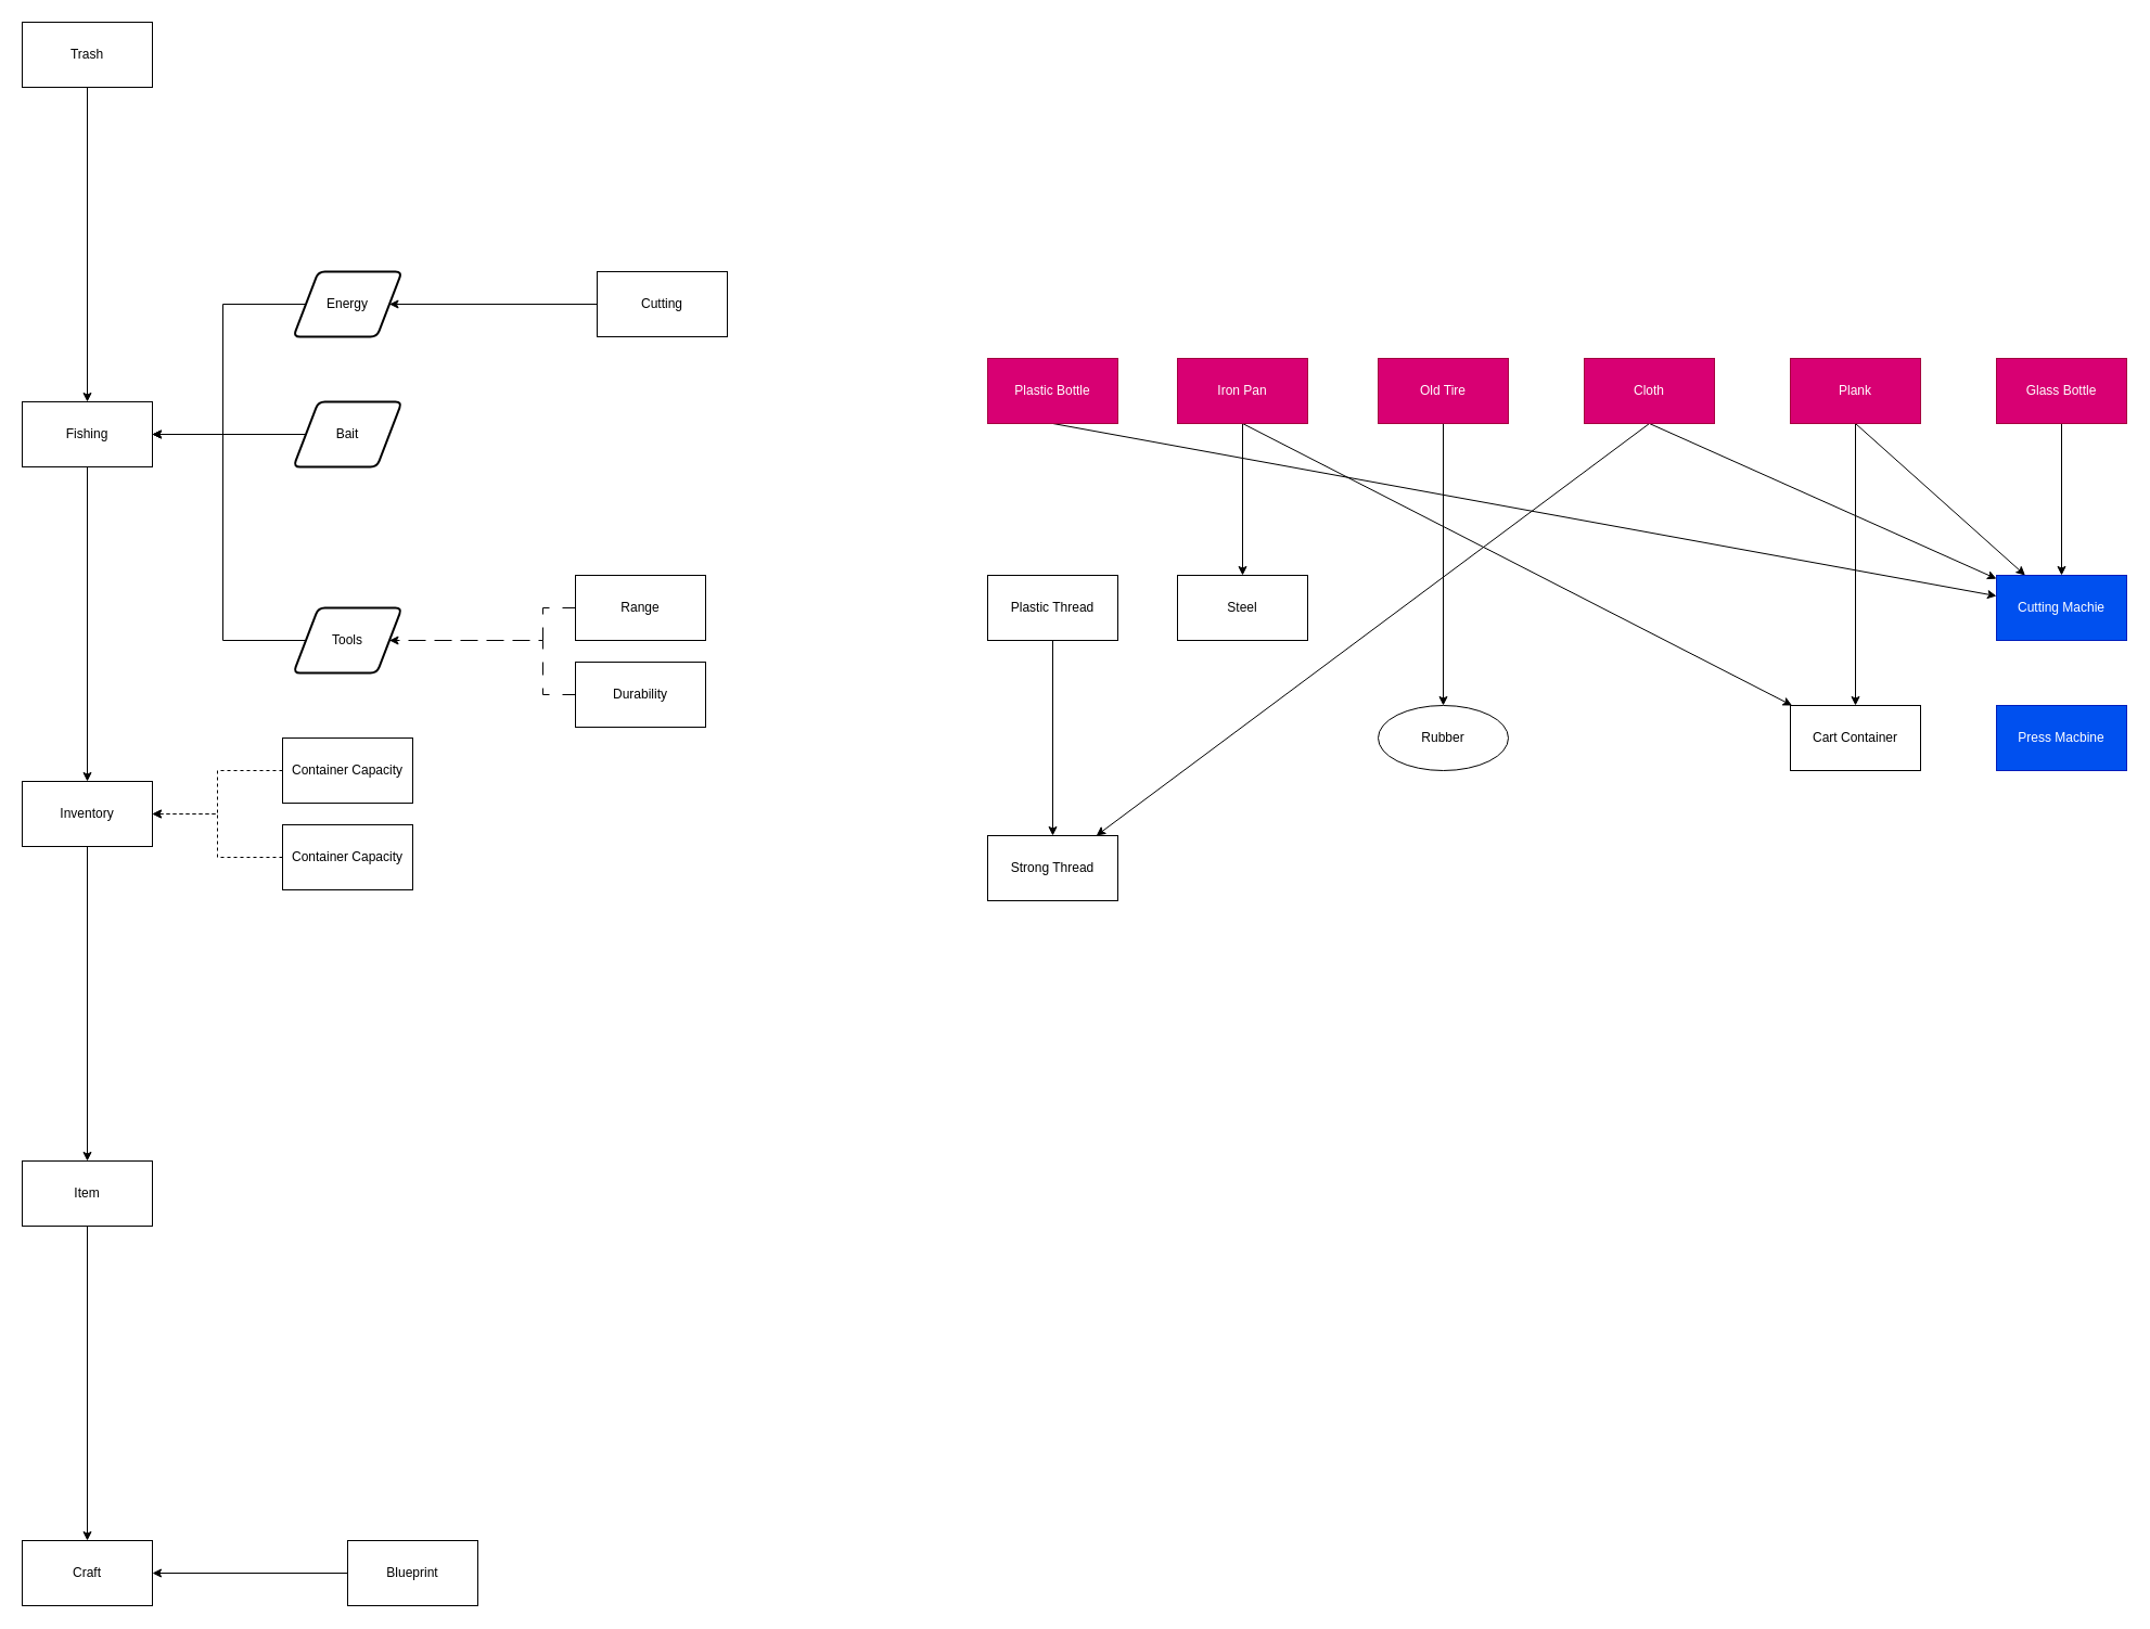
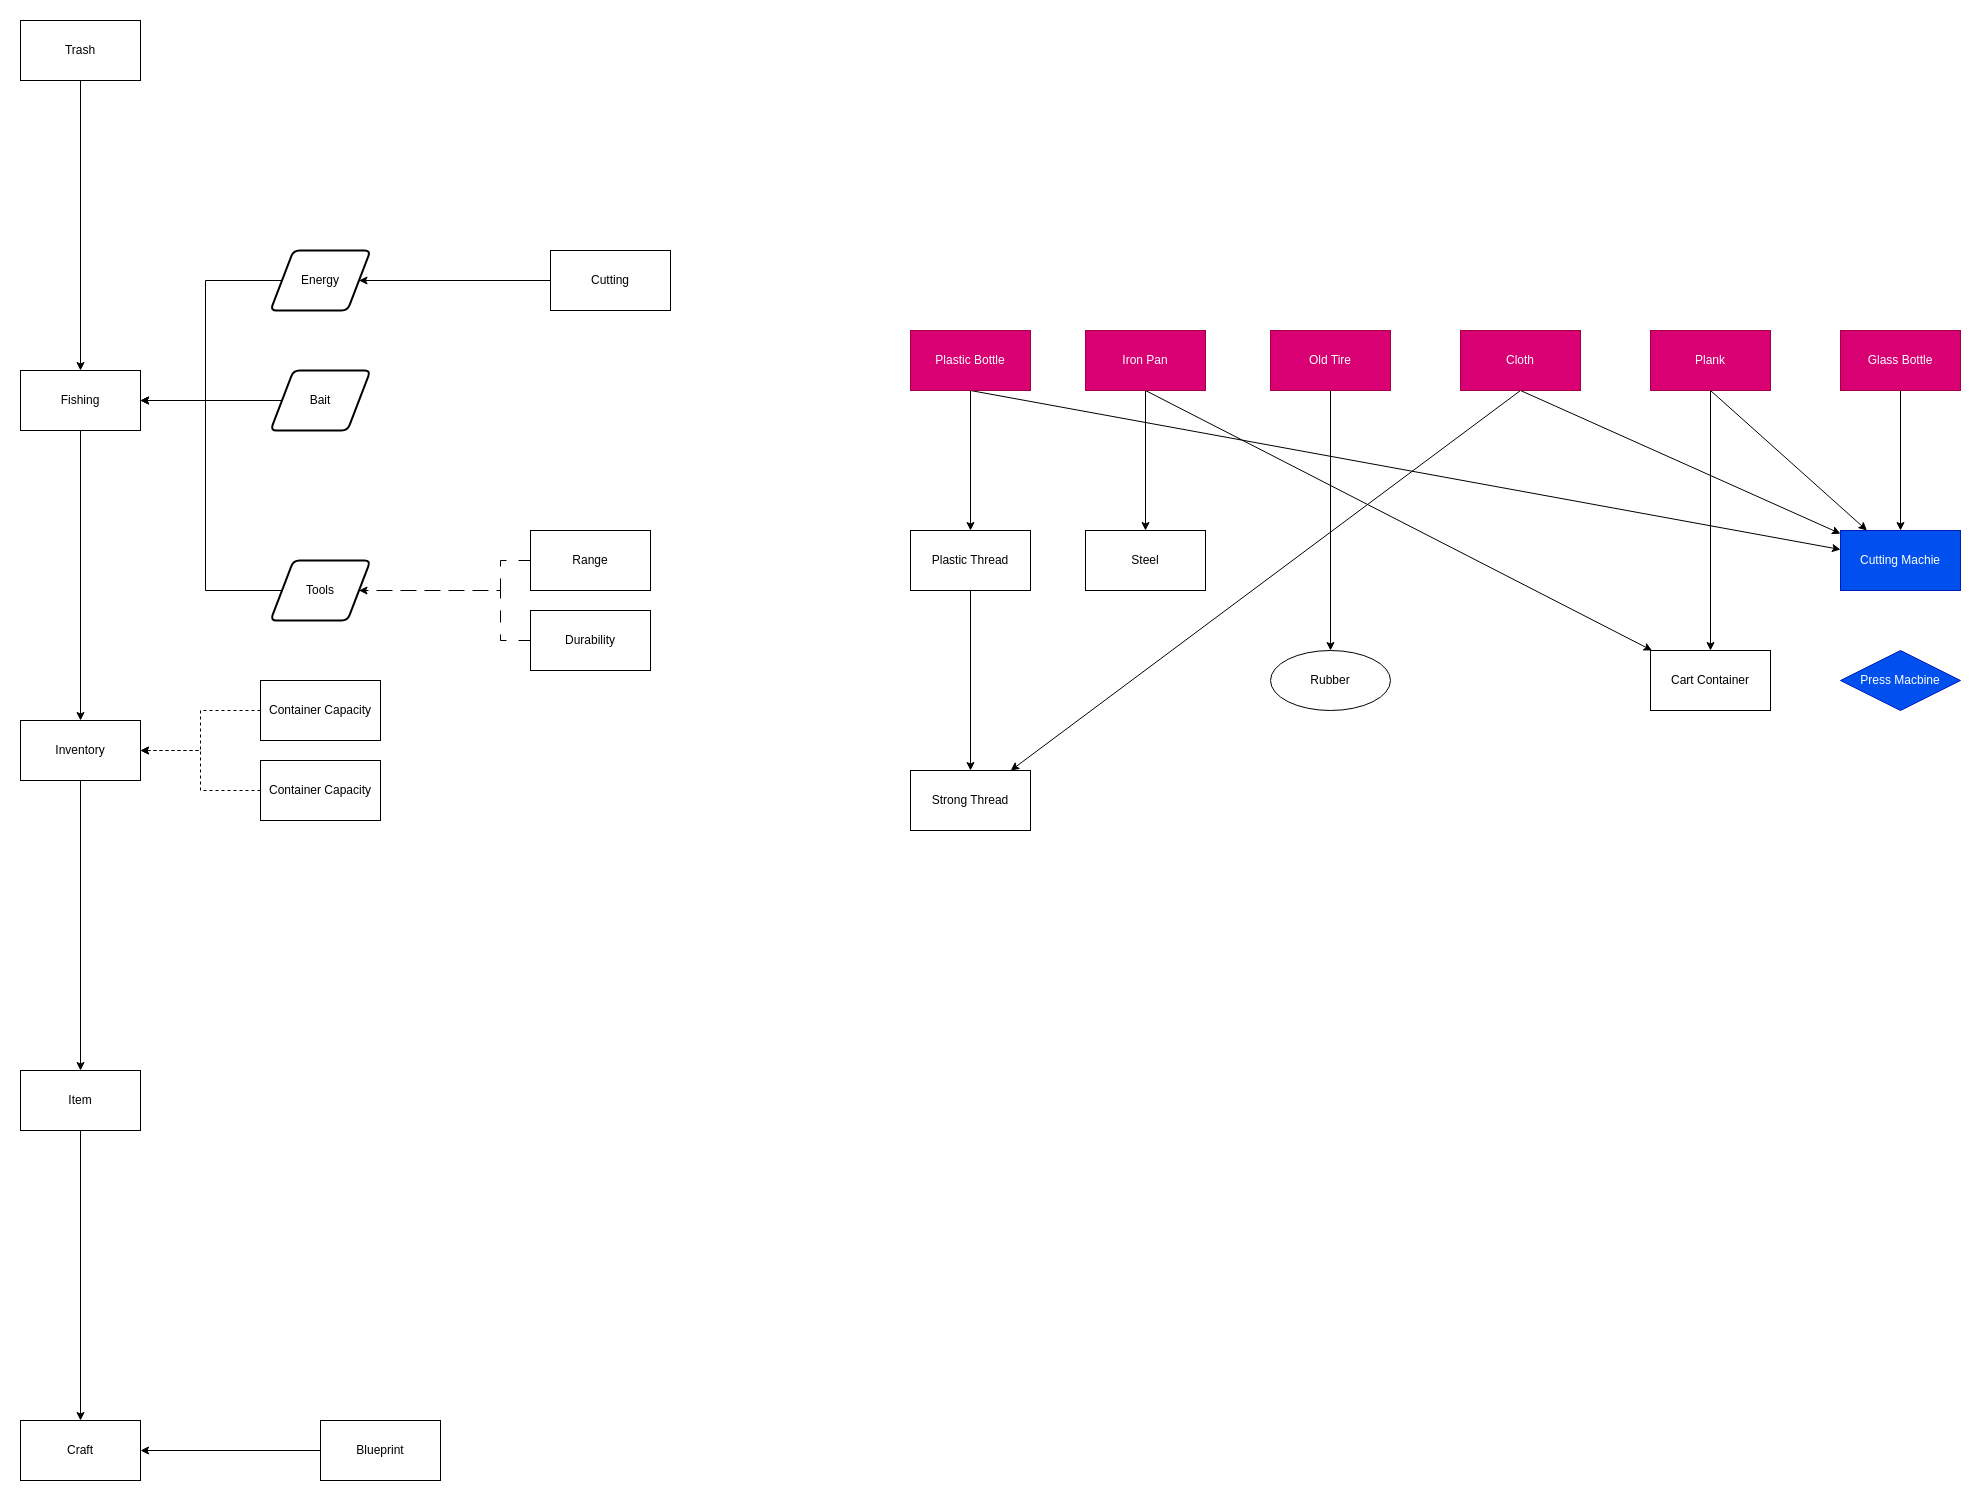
  <mxCell id="0" />
  <mxCell id="1" parent="0" />
  <mxCell id="2" value="" style="edgeStyle=orthogonalEdgeStyle;rounded=0;orthogonalLoop=1;jettySize=auto;html=1;" parent="1" source="3" target="5" edge="1"><mxGeometry relative="1" as="geometry" /></mxCell>
  <mxCell id="3" value="Trash" style="rounded=0;whiteSpace=wrap;html=1;" parent="1" vertex="1"><mxGeometry x="20" y="20" width="120" height="60" as="geometry" /></mxCell>
  <mxCell id="4" value="" style="edgeStyle=orthogonalEdgeStyle;rounded=0;orthogonalLoop=1;jettySize=auto;html=1;" parent="1" source="5" target="7" edge="1"><mxGeometry relative="1" as="geometry" /></mxCell>
  <mxCell id="5" value="Fishing" style="rounded=0;whiteSpace=wrap;html=1;" parent="1" vertex="1"><mxGeometry x="20" y="370" width="120" height="60" as="geometry" /></mxCell>
  <mxCell id="6" value="" style="edgeStyle=orthogonalEdgeStyle;rounded=0;orthogonalLoop=1;jettySize=auto;html=1;" parent="1" source="7" target="21" edge="1"><mxGeometry relative="1" as="geometry" /></mxCell>
  <mxCell id="7" value="Inventory" style="rounded=0;whiteSpace=wrap;html=1;" parent="1" vertex="1"><mxGeometry x="20" y="720" width="120" height="60" as="geometry" /></mxCell>
  <mxCell id="8" style="edgeStyle=orthogonalEdgeStyle;rounded=0;orthogonalLoop=1;jettySize=auto;html=1;entryX=1;entryY=0.5;entryDx=0;entryDy=0;exitX=0;exitY=0.5;exitDx=0;exitDy=0;dashed=1;dashPattern=12 12;" parent="1" source="9" target="17" edge="1"><mxGeometry relative="1" as="geometry"><Array as="points"><mxPoint x="500" y="640" /><mxPoint x="500" y="590" /></Array></mxGeometry></mxCell>
  <mxCell id="9" value="Durability" style="rounded=0;whiteSpace=wrap;html=1;" parent="1" vertex="1"><mxGeometry x="530" y="610" width="120" height="60" as="geometry" /></mxCell>
  <mxCell id="10" style="edgeStyle=orthogonalEdgeStyle;rounded=0;orthogonalLoop=1;jettySize=auto;html=1;entryX=1;entryY=0.5;entryDx=0;entryDy=0;" parent="1" source="11" target="28" edge="1"><mxGeometry relative="1" as="geometry" /></mxCell>
  <mxCell id="11" value="Cutting" style="rounded=0;whiteSpace=wrap;html=1;" parent="1" vertex="1"><mxGeometry x="550" y="250" width="120" height="60" as="geometry" /></mxCell>
  <mxCell id="12" style="edgeStyle=orthogonalEdgeStyle;rounded=0;orthogonalLoop=1;jettySize=auto;html=1;dashed=1;endArrow=none;endFill=0;entryX=1;entryY=0.5;entryDx=0;entryDy=0;dashPattern=12 12;" parent="1" source="13" target="17" edge="1"><mxGeometry relative="1" as="geometry"><mxPoint x="500" y="530" as="targetPoint" /><Array as="points"><mxPoint x="500" y="560" /><mxPoint x="500" y="590" /></Array></mxGeometry></mxCell>
  <mxCell id="13" value="Range" style="rounded=0;whiteSpace=wrap;html=1;" parent="1" vertex="1"><mxGeometry x="530" y="530" width="120" height="60" as="geometry" /></mxCell>
  <mxCell id="14" style="edgeStyle=orthogonalEdgeStyle;rounded=0;orthogonalLoop=1;jettySize=auto;html=1;dashed=1;entryX=1;entryY=0.5;entryDx=0;entryDy=0;" parent="1" source="15" target="7" edge="1"><mxGeometry relative="1" as="geometry"><mxPoint x="230" y="770" as="targetPoint" /></mxGeometry></mxCell>
  <mxCell id="15" value="Container Capacity" style="rounded=0;whiteSpace=wrap;html=1;" parent="1" vertex="1"><mxGeometry x="260" y="680" width="120" height="60" as="geometry" /></mxCell>
  <mxCell id="16" style="edgeStyle=orthogonalEdgeStyle;rounded=0;orthogonalLoop=1;jettySize=auto;html=1;entryX=1;entryY=0.5;entryDx=0;entryDy=0;" parent="1" source="17" target="5" edge="1"><mxGeometry relative="1" as="geometry" /></mxCell>
  <mxCell id="17" value="Tools" style="shape=parallelogram;html=1;strokeWidth=2;perimeter=parallelogramPerimeter;whiteSpace=wrap;rounded=1;arcSize=12;size=0.23;" parent="1" vertex="1"><mxGeometry x="270" y="560" width="100" height="60" as="geometry" /></mxCell>
  <mxCell id="18" style="edgeStyle=orthogonalEdgeStyle;rounded=0;orthogonalLoop=1;jettySize=auto;html=1;entryX=1;entryY=0.5;entryDx=0;entryDy=0;" parent="1" source="19" target="5" edge="1"><mxGeometry relative="1" as="geometry" /></mxCell>
  <mxCell id="19" value="Bait" style="shape=parallelogram;html=1;strokeWidth=2;perimeter=parallelogramPerimeter;whiteSpace=wrap;rounded=1;arcSize=12;size=0.23;" parent="1" vertex="1"><mxGeometry x="270" y="370" width="100" height="60" as="geometry" /></mxCell>
  <mxCell id="20" value="" style="edgeStyle=orthogonalEdgeStyle;rounded=0;orthogonalLoop=1;jettySize=auto;html=1;" parent="1" source="21" target="24" edge="1"><mxGeometry relative="1" as="geometry" /></mxCell>
  <mxCell id="21" value="Item" style="rounded=0;whiteSpace=wrap;html=1;" parent="1" vertex="1"><mxGeometry x="20" y="1070" width="120" height="60" as="geometry" /></mxCell>
  <mxCell id="22" style="edgeStyle=orthogonalEdgeStyle;rounded=0;orthogonalLoop=1;jettySize=auto;html=1;dashed=1;entryX=1;entryY=0.5;entryDx=0;entryDy=0;" parent="1" source="23" target="7" edge="1"><mxGeometry relative="1" as="geometry"><mxPoint x="150" y="890" as="targetPoint" /></mxGeometry></mxCell>
  <mxCell id="23" value="Container Capacity" style="rounded=0;whiteSpace=wrap;html=1;" parent="1" vertex="1"><mxGeometry x="260" y="760" width="120" height="60" as="geometry" /></mxCell>
  <mxCell id="24" value="Craft" style="rounded=0;whiteSpace=wrap;html=1;" parent="1" vertex="1"><mxGeometry x="20" y="1420" width="120" height="60" as="geometry" /></mxCell>
  <mxCell id="25" style="edgeStyle=orthogonalEdgeStyle;rounded=0;orthogonalLoop=1;jettySize=auto;html=1;entryX=1;entryY=0.5;entryDx=0;entryDy=0;" parent="1" source="26" target="24" edge="1"><mxGeometry relative="1" as="geometry" /></mxCell>
  <mxCell id="26" value="Blueprint" style="rounded=0;whiteSpace=wrap;html=1;" parent="1" vertex="1"><mxGeometry x="320" y="1420" width="120" height="60" as="geometry" /></mxCell>
  <mxCell id="27" style="edgeStyle=orthogonalEdgeStyle;rounded=0;orthogonalLoop=1;jettySize=auto;html=1;entryX=1;entryY=0.5;entryDx=0;entryDy=0;" parent="1" source="28" target="5" edge="1"><mxGeometry relative="1" as="geometry" /></mxCell>
  <mxCell id="28" value="Energy" style="shape=parallelogram;html=1;strokeWidth=2;perimeter=parallelogramPerimeter;whiteSpace=wrap;rounded=1;arcSize=12;size=0.23;" parent="1" vertex="1"><mxGeometry x="270" y="250" width="100" height="60" as="geometry" /></mxCell>
+ <mxCell id="29" value="" style="rounded=0;orthogonalLoop=1;jettySize=auto;html=1;" edge="1" parent="1" source="31" target="46"><mxGeometry relative="1" as="geometry" /></mxCell>
  <mxCell id="30" style="edgeStyle=none;rounded=0;orthogonalLoop=1;jettySize=auto;html=1;exitX=0.5;exitY=1;exitDx=0;exitDy=0;strokeColor=default;align=center;verticalAlign=middle;fontFamily=Helvetica;fontSize=11;fontColor=default;labelBackgroundColor=default;endArrow=classic;" edge="1" parent="1" source="31" target="51"><mxGeometry relative="1" as="geometry" /></mxCell>
  <mxCell id="31" value="Plastic Bottle" style="rounded=0;whiteSpace=wrap;html=1;fillColor=#d80073;fontColor=#ffffff;strokeColor=#A50040;" vertex="1" parent="1"><mxGeometry x="910" y="330" width="120" height="60" as="geometry" /></mxCell>
  <mxCell id="32" value="" style="rounded=0;orthogonalLoop=1;jettySize=auto;html=1;" edge="1" parent="1" source="34" target="47"><mxGeometry relative="1" as="geometry" /></mxCell>
  <mxCell id="33" style="rounded=0;orthogonalLoop=1;jettySize=auto;html=1;exitX=0.5;exitY=1;exitDx=0;exitDy=0;" edge="1" parent="1" source="34" target="49"><mxGeometry relative="1" as="geometry" /></mxCell>
  <mxCell id="34" value="Iron Pan" style="rounded=0;whiteSpace=wrap;html=1;fillColor=#d80073;fontColor=#ffffff;strokeColor=#A50040;" vertex="1" parent="1"><mxGeometry x="1085" y="330" width="120" height="60" as="geometry" /></mxCell>
  <mxCell id="35" value="" style="rounded=0;orthogonalLoop=1;jettySize=auto;html=1;" edge="1" parent="1" source="36" target="48"><mxGeometry relative="1" as="geometry" /></mxCell>
  <mxCell id="36" value="Old Tire" style="rounded=0;whiteSpace=wrap;html=1;fillColor=#d80073;fontColor=#ffffff;strokeColor=#A50040;" vertex="1" parent="1"><mxGeometry x="1270" y="330" width="120" height="60" as="geometry" /></mxCell>
  <mxCell id="37" style="edgeStyle=none;rounded=0;orthogonalLoop=1;jettySize=auto;html=1;strokeColor=default;align=center;verticalAlign=middle;fontFamily=Helvetica;fontSize=11;fontColor=default;labelBackgroundColor=default;endArrow=classic;exitX=0.5;exitY=1;exitDx=0;exitDy=0;" edge="1" parent="1" source="39" target="50"><mxGeometry relative="1" as="geometry" /></mxCell>
  <mxCell id="38" style="edgeStyle=none;rounded=0;orthogonalLoop=1;jettySize=auto;html=1;exitX=0.5;exitY=1;exitDx=0;exitDy=0;strokeColor=default;align=center;verticalAlign=middle;fontFamily=Helvetica;fontSize=11;fontColor=default;labelBackgroundColor=default;endArrow=classic;" edge="1" parent="1" source="39" target="51"><mxGeometry relative="1" as="geometry" /></mxCell>
  <mxCell id="39" value="Cloth" style="rounded=0;whiteSpace=wrap;html=1;fillColor=#d80073;fontColor=#ffffff;strokeColor=#A50040;" vertex="1" parent="1"><mxGeometry x="1460" y="330" width="120" height="60" as="geometry" /></mxCell>
  <mxCell id="40" value="" style="rounded=0;orthogonalLoop=1;jettySize=auto;html=1;" edge="1" parent="1" source="42" target="49"><mxGeometry relative="1" as="geometry" /></mxCell>
  <mxCell id="41" style="edgeStyle=none;rounded=0;orthogonalLoop=1;jettySize=auto;html=1;exitX=0.5;exitY=1;exitDx=0;exitDy=0;strokeColor=default;align=center;verticalAlign=middle;fontFamily=Helvetica;fontSize=11;fontColor=default;labelBackgroundColor=default;endArrow=classic;" edge="1" parent="1" source="42" target="51"><mxGeometry relative="1" as="geometry" /></mxCell>
  <mxCell id="42" value="Plank" style="rounded=0;whiteSpace=wrap;html=1;fillColor=#d80073;fontColor=#ffffff;strokeColor=#A50040;" vertex="1" parent="1"><mxGeometry x="1650" y="330" width="120" height="60" as="geometry" /></mxCell>
  <mxCell id="43" value="" style="edgeStyle=none;rounded=0;orthogonalLoop=1;jettySize=auto;html=1;strokeColor=default;align=center;verticalAlign=middle;fontFamily=Helvetica;fontSize=11;fontColor=default;labelBackgroundColor=default;endArrow=classic;" edge="1" parent="1" source="44" target="51"><mxGeometry relative="1" as="geometry" /></mxCell>
  <mxCell id="44" value="Glass Bottle" style="rounded=0;whiteSpace=wrap;html=1;fillColor=#d80073;fontColor=#ffffff;strokeColor=#A50040;" vertex="1" parent="1"><mxGeometry x="1840" y="330" width="120" height="60" as="geometry" /></mxCell>
  <mxCell id="45" value="" style="edgeStyle=none;rounded=0;orthogonalLoop=1;jettySize=auto;html=1;strokeColor=default;align=center;verticalAlign=middle;fontFamily=Helvetica;fontSize=11;fontColor=default;labelBackgroundColor=default;endArrow=classic;" edge="1" parent="1" source="46" target="50"><mxGeometry relative="1" as="geometry" /></mxCell>
  <mxCell id="46" value="Plastic Thread" style="rounded=0;whiteSpace=wrap;html=1;" vertex="1" parent="1"><mxGeometry x="910" y="530" width="120" height="60" as="geometry" /></mxCell>
  <mxCell id="47" value="Steel" style="rounded=0;whiteSpace=wrap;html=1;" vertex="1" parent="1"><mxGeometry x="1085" y="530" width="120" height="60" as="geometry" /></mxCell>
  <mxCell id="48" value="Rubber" style="ellipse;whiteSpace=wrap;html=1;" vertex="1" parent="1"><mxGeometry x="1270" y="650" width="120" height="60" as="geometry" /></mxCell>
  <mxCell id="49" value="Cart Container" style="rounded=0;whiteSpace=wrap;html=1;fontStyle=0" vertex="1" parent="1"><mxGeometry x="1650" y="650" width="120" height="60" as="geometry" /></mxCell>
  <mxCell id="50" value="Strong Thread" style="rounded=0;whiteSpace=wrap;html=1;" vertex="1" parent="1"><mxGeometry x="910" y="770" width="120" height="60" as="geometry" /></mxCell>
  <mxCell id="51" value="Cutting Machie" style="whiteSpace=wrap;html=1;rounded=0;fillColor=#0050ef;fontColor=#ffffff;strokeColor=#001DBC;" vertex="1" parent="1"><mxGeometry x="1840" y="530" width="120" height="60" as="geometry" /></mxCell>
- <mxCell id="52" value="Press Macbine" style="whiteSpace=wrap;html=1;rounded=0;fillColor=#0050ef;fontColor=#ffffff;strokeColor=#001DBC;" vertex="1" parent="1"><mxGeometry x="1840" y="650" width="120" height="60" as="geometry" /></mxCell>
+ <mxCell id="52" value="Press Macbine" style="rhombus;whiteSpace=wrap;html=1;fillColor=#0050ef;fontColor=#ffffff;strokeColor=#001DBC;" vertex="1" parent="1"><mxGeometry x="1840" y="650" width="120" height="60" as="geometry" /></mxCell>
